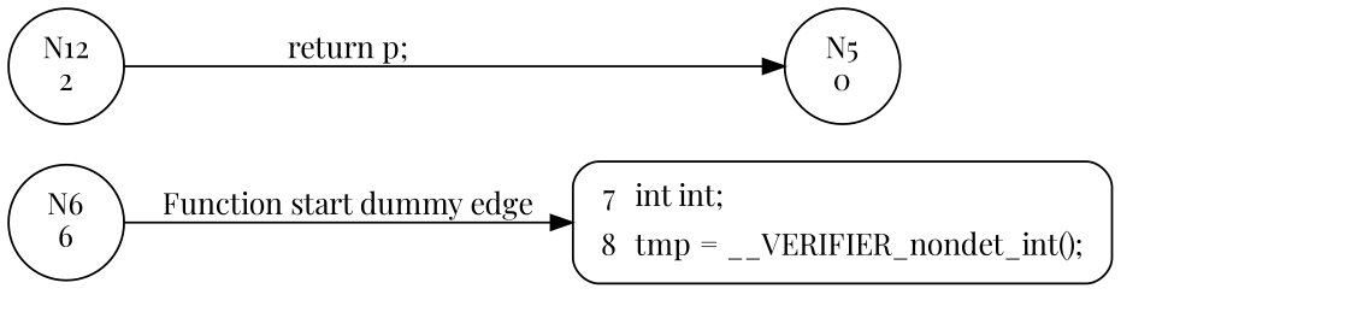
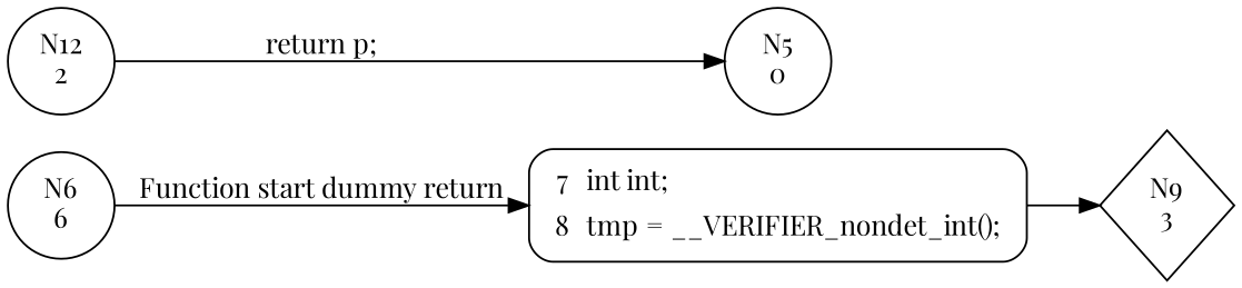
  digraph {
    fontname="Playfair Display"
    rankdir=LR
    node [fontname="Playfair Display" shape=circle]
    edge [fontname="Playfair Display"]
    n1 [label="N6\n6"]
    n2 [fillcolor=white label=<<table border="0" cellborder="0" cellpadding="3" bgcolor="white"><tr><td align="right">7</td><td align="left">int int;</td></tr><tr><td align="right">8</td><td align="left">tmp = __VERIFIER_nondet_int();</td></tr></table>> penwidth=1 shape=Mrecord style="filled,bold"]
+   n3 [label="N9\n3" shape=diamond]
    n4 [label="N12\n2"]
    n5 [label="N5\n0"]
-   n1 -> n2 [label="Function start dummy edge"]
+   n1 -> n2 [label="Function start dummy return"]
+   n2 -> n3
    n4 -> n5 [label="return p;"]
  }
